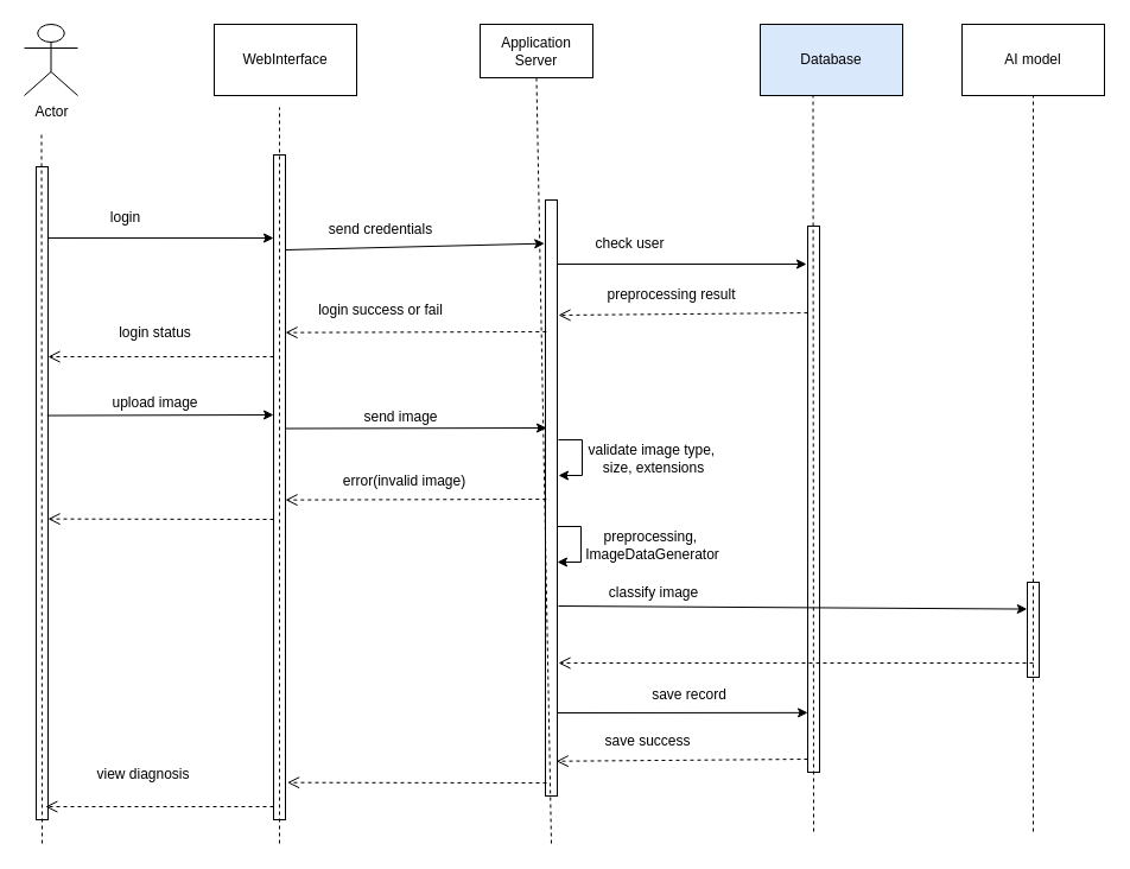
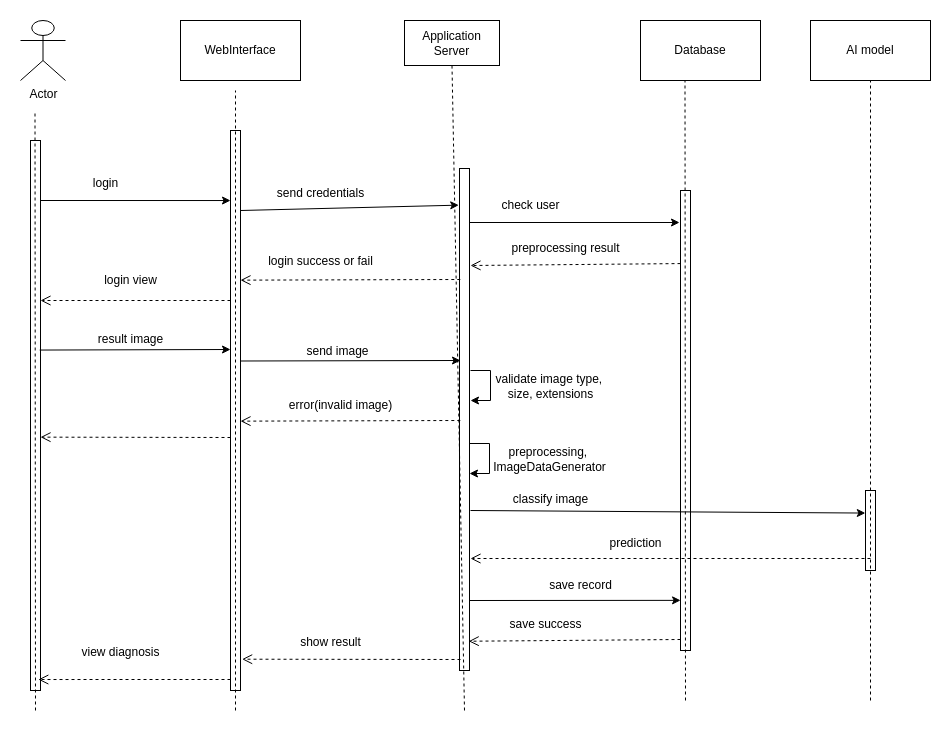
  <mxCell id="0" />
  <mxCell id="1" parent="0" />
  <mxCell id="2" value="Actor" style="shape=umlActor;verticalLabelPosition=bottom;verticalAlign=top;html=1;outlineConnect=0;" parent="1" vertex="1"><mxGeometry x="20" y="20" width="45" height="60" as="geometry" /></mxCell>
  <mxCell id="3" value="WebInterface" style="rounded=0;whiteSpace=wrap;html=1;" parent="1" vertex="1"><mxGeometry x="180" y="20" width="120" height="60" as="geometry" /></mxCell>
  <mxCell id="4" value="Application Server" style="rounded=0;whiteSpace=wrap;html=1;" parent="1" vertex="1"><mxGeometry x="404" y="20" width="95" height="45" as="geometry" /></mxCell>
- <mxCell id="5" value="Database" style="rounded=0;whiteSpace=wrap;html=1;fillColor=#dae8fc;" parent="1" vertex="1"><mxGeometry x="640" y="20" width="120" height="60" as="geometry" /></mxCell>
+ <mxCell id="5" value="Database" style="rounded=0;whiteSpace=wrap;html=1;" parent="1" vertex="1"><mxGeometry x="640" y="20" width="120" height="60" as="geometry" /></mxCell>
  <mxCell id="6" value="" style="rounded=0;whiteSpace=wrap;html=1;direction=south;" parent="1" vertex="1"><mxGeometry x="30" y="140" width="10" height="550" as="geometry" /></mxCell>
  <mxCell id="7" value="" style="rounded=0;whiteSpace=wrap;html=1;direction=south;" parent="1" vertex="1"><mxGeometry x="230" y="130" width="10" height="560" as="geometry" /></mxCell>
  <mxCell id="8" value="" style="rounded=0;whiteSpace=wrap;html=1;direction=south;" parent="1" vertex="1"><mxGeometry x="459" y="168" width="10" height="502" as="geometry" /></mxCell>
  <mxCell id="9" value="" style="rounded=0;whiteSpace=wrap;html=1;direction=south;" parent="1" vertex="1"><mxGeometry x="680" y="190" width="10" height="460" as="geometry" /></mxCell>
  <mxCell id="10" value="" style="endArrow=none;dashed=1;html=1;rounded=0;" parent="1" edge="1"><mxGeometry width="50" height="50" relative="1" as="geometry"><mxPoint x="35" y="710" as="sourcePoint" /><mxPoint x="34.5" y="110" as="targetPoint" /></mxGeometry></mxCell>
  <mxCell id="11" value="" style="endArrow=none;dashed=1;html=1;rounded=0;" parent="1" edge="1"><mxGeometry width="50" height="50" relative="1" as="geometry"><mxPoint x="235" y="710" as="sourcePoint" /><mxPoint x="235" y="90" as="targetPoint" /></mxGeometry></mxCell>
  <mxCell id="12" value="" style="endArrow=none;dashed=1;html=1;rounded=0;" parent="1" edge="1"><mxGeometry width="50" height="50" relative="1" as="geometry"><mxPoint x="685" y="700" as="sourcePoint" /><mxPoint x="684.5" y="80" as="targetPoint" /></mxGeometry></mxCell>
  <mxCell id="13" value="" style="endArrow=classic;html=1;rounded=0;entryX=0.182;entryY=1;entryDx=0;entryDy=0;entryPerimeter=0;" parent="1" edge="1"><mxGeometry width="50" height="50" relative="1" as="geometry"><mxPoint x="40" y="200" as="sourcePoint" /><mxPoint x="230" y="200.04" as="targetPoint" /></mxGeometry></mxCell>
  <mxCell id="14" value="login" style="text;html=1;align=center;verticalAlign=middle;resizable=0;points=[];autosize=1;strokeColor=none;fillColor=none;" parent="1" vertex="1"><mxGeometry x="80" y="168" width="50" height="30" as="geometry" /></mxCell>
  <mxCell id="15" value="AI model" style="rounded=0;whiteSpace=wrap;html=1;" parent="1" vertex="1"><mxGeometry x="810" y="20" width="120" height="60" as="geometry" /></mxCell>
  <mxCell id="16" value="" style="endArrow=none;dashed=1;html=1;rounded=0;" parent="1" edge="1"><mxGeometry width="50" height="50" relative="1" as="geometry"><mxPoint x="870" y="340" as="sourcePoint" /><mxPoint x="870" y="80" as="targetPoint" /></mxGeometry></mxCell>
  <mxCell id="17" value="" style="rounded=0;whiteSpace=wrap;html=1;direction=south;" parent="1" vertex="1"><mxGeometry x="865" y="490" width="10" height="80" as="geometry" /></mxCell>
  <mxCell id="18" value="" style="endArrow=classic;html=1;rounded=0;entryX=0.073;entryY=1.077;entryDx=0;entryDy=0;entryPerimeter=0;" parent="1" target="8" edge="1"><mxGeometry width="50" height="50" relative="1" as="geometry"><mxPoint x="240" y="210" as="sourcePoint" /><mxPoint x="290" y="160" as="targetPoint" /></mxGeometry></mxCell>
  <mxCell id="19" value="send credentials" style="text;html=1;align=center;verticalAlign=middle;resizable=0;points=[];autosize=1;strokeColor=none;fillColor=none;" parent="1" vertex="1"><mxGeometry x="265" y="178" width="110" height="30" as="geometry" /></mxCell>
  <mxCell id="20" value="check user" style="text;html=1;align=center;verticalAlign=middle;resizable=0;points=[];autosize=1;strokeColor=none;fillColor=none;" parent="1" vertex="1"><mxGeometry x="490" y="190" width="80" height="30" as="geometry" /></mxCell>
  <mxCell id="21" value="" style="html=1;verticalAlign=bottom;endArrow=open;dashed=1;endSize=8;curved=0;rounded=0;" parent="1" edge="1"><mxGeometry x="0.038" y="-21" relative="1" as="geometry"><mxPoint x="680" y="263.08" as="sourcePoint" /><mxPoint x="470" y="265" as="targetPoint" /><mxPoint as="offset" /></mxGeometry></mxCell>
  <mxCell id="22" value="preprocessing result" style="text;html=1;align=center;verticalAlign=middle;resizable=0;points=[];autosize=1;strokeColor=none;fillColor=none;" parent="1" vertex="1"><mxGeometry x="500" y="233" width="130" height="30" as="geometry" /></mxCell>
  <mxCell id="23" value="" style="html=1;verticalAlign=bottom;endArrow=open;dashed=1;endSize=8;curved=0;rounded=0;entryX=0.595;entryY=-0.02;entryDx=0;entryDy=0;entryPerimeter=0;" parent="1" edge="1"><mxGeometry relative="1" as="geometry"><mxPoint x="459.8" y="279" as="sourcePoint" /><mxPoint x="240" y="279.65" as="targetPoint" /></mxGeometry></mxCell>
  <mxCell id="24" value="login success or fail" style="text;html=1;align=center;verticalAlign=middle;resizable=0;points=[];autosize=1;strokeColor=none;fillColor=none;" parent="1" vertex="1"><mxGeometry x="255" y="246" width="130" height="30" as="geometry" /></mxCell>
  <mxCell id="25" value="" style="html=1;verticalAlign=bottom;endArrow=open;dashed=1;endSize=8;curved=0;rounded=0;" parent="1" edge="1"><mxGeometry relative="1" as="geometry"><mxPoint x="230" y="300" as="sourcePoint" /><mxPoint x="40" y="300" as="targetPoint" /></mxGeometry></mxCell>
- <mxCell id="26" value="login status" style="text;html=1;align=center;verticalAlign=middle;resizable=0;points=[];autosize=1;strokeColor=none;fillColor=none;" parent="1" vertex="1"><mxGeometry x="90" y="265" width="80" height="30" as="geometry" /></mxCell>
+ <mxCell id="26" value="login view" style="text;html=1;align=center;verticalAlign=middle;resizable=0;points=[];autosize=1;strokeColor=none;fillColor=none;" parent="1" vertex="1"><mxGeometry x="90" y="265" width="80" height="30" as="geometry" /></mxCell>
  <mxCell id="27" value="" style="endArrow=classic;html=1;rounded=0;entryX=0.844;entryY=0.7;entryDx=0;entryDy=0;entryPerimeter=0;exitX=0.381;exitY=0.08;exitDx=0;exitDy=0;exitPerimeter=0;" parent="1" edge="1" source="6"><mxGeometry width="50" height="50" relative="1" as="geometry"><mxPoint x="40.12" y="352.64" as="sourcePoint" /><mxPoint x="230" y="349" as="targetPoint" /></mxGeometry></mxCell>
- <mxCell id="28" value="upload image" style="text;html=1;align=center;verticalAlign=middle;resizable=0;points=[];autosize=1;strokeColor=none;fillColor=none;" parent="1" vertex="1"><mxGeometry x="80" y="324" width="100" height="30" as="geometry" /></mxCell>
+ <mxCell id="28" value="result image" style="text;html=1;align=center;verticalAlign=middle;resizable=0;points=[];autosize=1;strokeColor=none;fillColor=none;" parent="1" vertex="1"><mxGeometry x="80" y="324" width="100" height="30" as="geometry" /></mxCell>
  <mxCell id="29" value="" style="endArrow=classic;html=1;rounded=0;" parent="1" edge="1"><mxGeometry width="50" height="50" relative="1" as="geometry"><mxPoint x="240" y="360.5" as="sourcePoint" /><mxPoint x="460" y="360" as="targetPoint" /></mxGeometry></mxCell>
  <mxCell id="30" value="send image" style="text;html=1;align=center;verticalAlign=middle;resizable=0;points=[];autosize=1;strokeColor=none;fillColor=none;" parent="1" vertex="1"><mxGeometry x="292" y="336" width="90" height="30" as="geometry" /></mxCell>
  <mxCell id="31" value="" style="endArrow=classic;html=1;rounded=0;entryX=0.282;entryY=1.016;entryDx=0;entryDy=0;entryPerimeter=0;" parent="1" target="17" edge="1"><mxGeometry width="50" height="50" relative="1" as="geometry"><mxPoint x="470" y="510" as="sourcePoint" /><mxPoint x="860" y="510" as="targetPoint" /></mxGeometry></mxCell>
  <mxCell id="32" value="classify image" style="text;html=1;align=center;verticalAlign=middle;resizable=0;points=[];autosize=1;strokeColor=none;fillColor=none;" parent="1" vertex="1"><mxGeometry x="500" y="484" width="100" height="30" as="geometry" /></mxCell>
  <mxCell id="33" value="" style="html=1;verticalAlign=bottom;endArrow=open;dashed=1;endSize=8;curved=0;rounded=0;" parent="1" edge="1"><mxGeometry relative="1" as="geometry"><mxPoint x="870" y="558" as="sourcePoint" /><mxPoint x="470" y="558" as="targetPoint" /></mxGeometry></mxCell>
+ <mxCell id="34" value="prediction" style="text;html=1;align=center;verticalAlign=middle;resizable=0;points=[];autosize=1;strokeColor=none;fillColor=none;" parent="1" vertex="1"><mxGeometry x="595" y="528" width="80" height="30" as="geometry" /></mxCell>
  <mxCell id="35" value="" style="endArrow=classic;html=1;rounded=0;entryX=0.891;entryY=0.994;entryDx=0;entryDy=0;entryPerimeter=0;" parent="1" target="9" edge="1"><mxGeometry width="50" height="50" relative="1" as="geometry"><mxPoint x="469" y="600" as="sourcePoint" /><mxPoint x="675.2" y="603.4" as="targetPoint" /></mxGeometry></mxCell>
  <mxCell id="36" value="save record" style="text;html=1;align=center;verticalAlign=middle;resizable=0;points=[];autosize=1;strokeColor=none;fillColor=none;" parent="1" vertex="1"><mxGeometry x="535" y="570" width="90" height="30" as="geometry" /></mxCell>
  <mxCell id="37" value="" style="html=1;verticalAlign=bottom;endArrow=open;dashed=1;endSize=8;curved=0;rounded=0;entryX=0.933;entryY=0.08;entryDx=0;entryDy=0;entryPerimeter=0;" parent="1" edge="1"><mxGeometry relative="1" as="geometry"><mxPoint x="680" y="639" as="sourcePoint" /><mxPoint x="468.2" y="640.726" as="targetPoint" /></mxGeometry></mxCell>
  <mxCell id="38" value="save success" style="text;html=1;align=center;verticalAlign=middle;resizable=0;points=[];autosize=1;strokeColor=none;fillColor=none;" parent="1" vertex="1"><mxGeometry x="495" y="609" width="100" height="30" as="geometry" /></mxCell>
  <mxCell id="39" value="" style="html=1;verticalAlign=bottom;endArrow=open;dashed=1;endSize=8;curved=0;rounded=0;entryX=0.91;entryY=-0.163;entryDx=0;entryDy=0;entryPerimeter=0;" parent="1" edge="1"><mxGeometry relative="1" as="geometry"><mxPoint x="460" y="659" as="sourcePoint" /><mxPoint x="241.63" y="658.7" as="targetPoint" /></mxGeometry></mxCell>
+ <mxCell id="40" value="show result" style="text;html=1;align=center;verticalAlign=middle;resizable=0;points=[];autosize=1;strokeColor=none;fillColor=none;" parent="1" vertex="1"><mxGeometry x="290" y="627" width="80" height="30" as="geometry" /></mxCell>
  <mxCell id="41" value="" style="html=1;verticalAlign=bottom;endArrow=open;dashed=1;endSize=8;curved=0;rounded=0;entryX=0.902;entryY=0.22;entryDx=0;entryDy=0;entryPerimeter=0;" parent="1" edge="1"><mxGeometry relative="1" as="geometry"><mxPoint x="230" y="679" as="sourcePoint" /><mxPoint x="37.8" y="679.02" as="targetPoint" /></mxGeometry></mxCell>
  <mxCell id="42" value="view diagnosis" style="text;html=1;align=center;verticalAlign=middle;resizable=0;points=[];autosize=1;strokeColor=none;fillColor=none;" parent="1" vertex="1"><mxGeometry x="70" y="637" width="100" height="30" as="geometry" /></mxCell>
  <mxCell id="43" value="" style="endArrow=none;dashed=1;html=1;rounded=0;entryX=0.5;entryY=1;entryDx=0;entryDy=0;" parent="1" edge="1" target="4"><mxGeometry width="50" height="50" relative="1" as="geometry"><mxPoint x="464" y="710" as="sourcePoint" /><mxPoint x="464" y="90" as="targetPoint" /></mxGeometry></mxCell>
  <mxCell id="44" value="" style="endArrow=classic;html=1;rounded=0;entryX=0.3;entryY=1;entryDx=0;entryDy=0;entryPerimeter=0;" parent="1" edge="1"><mxGeometry width="50" height="50" relative="1" as="geometry"><mxPoint x="469" y="222" as="sourcePoint" /><mxPoint x="679" y="222" as="targetPoint" /></mxGeometry></mxCell>
  <mxCell id="45" value="" style="endArrow=none;dashed=1;html=1;rounded=0;" parent="1" edge="1"><mxGeometry width="50" height="50" relative="1" as="geometry"><mxPoint x="870" y="700" as="sourcePoint" /><mxPoint x="870" y="259" as="targetPoint" /></mxGeometry></mxCell>
  <mxCell id="46" value="" style="endArrow=classic;html=1;rounded=0;" edge="1" parent="1"><mxGeometry width="50" height="50" relative="1" as="geometry"><mxPoint x="470" y="370" as="sourcePoint" /><mxPoint x="470" y="400" as="targetPoint" /><Array as="points"><mxPoint x="490" y="370" /><mxPoint x="490" y="400" /></Array></mxGeometry></mxCell>
  <mxCell id="47" value="validate image type,&amp;nbsp;&lt;div&gt;size, extensions&lt;/div&gt;" style="text;html=1;align=center;verticalAlign=middle;resizable=0;points=[];autosize=1;strokeColor=none;fillColor=none;" vertex="1" parent="1"><mxGeometry x="485" y="366" width="130" height="40" as="geometry" /></mxCell>
  <mxCell id="48" value="" style="html=1;verticalAlign=bottom;endArrow=open;dashed=1;endSize=8;curved=0;rounded=0;entryX=0.595;entryY=-0.02;entryDx=0;entryDy=0;entryPerimeter=0;" edge="1" parent="1"><mxGeometry relative="1" as="geometry"><mxPoint x="459.8" y="420" as="sourcePoint" /><mxPoint x="240" y="420.65" as="targetPoint" /></mxGeometry></mxCell>
  <mxCell id="49" value="error(invalid image)" style="text;html=1;align=center;verticalAlign=middle;resizable=0;points=[];autosize=1;strokeColor=none;fillColor=none;" vertex="1" parent="1"><mxGeometry x="275" y="390" width="130" height="30" as="geometry" /></mxCell>
  <mxCell id="50" value="" style="html=1;verticalAlign=bottom;endArrow=open;dashed=1;endSize=8;curved=0;rounded=0;entryX=0.595;entryY=-0.02;entryDx=0;entryDy=0;entryPerimeter=0;" edge="1" parent="1"><mxGeometry relative="1" as="geometry"><mxPoint x="230" y="437" as="sourcePoint" /><mxPoint x="40" y="436.65" as="targetPoint" /></mxGeometry></mxCell>
  <mxCell id="51" value="" style="endArrow=classic;html=1;rounded=0;" edge="1" parent="1"><mxGeometry width="50" height="50" relative="1" as="geometry"><mxPoint x="469" y="443" as="sourcePoint" /><mxPoint x="469" y="473" as="targetPoint" /><Array as="points"><mxPoint x="489" y="443" /><mxPoint x="489" y="473" /></Array></mxGeometry></mxCell>
  <mxCell id="52" value="preprocessing,&amp;nbsp;&lt;div&gt;ImageDataGenerator&lt;/div&gt;" style="text;html=1;align=center;verticalAlign=middle;resizable=0;points=[];autosize=1;strokeColor=none;fillColor=none;" vertex="1" parent="1"><mxGeometry x="479" y="439" width="140" height="40" as="geometry" /></mxCell>
